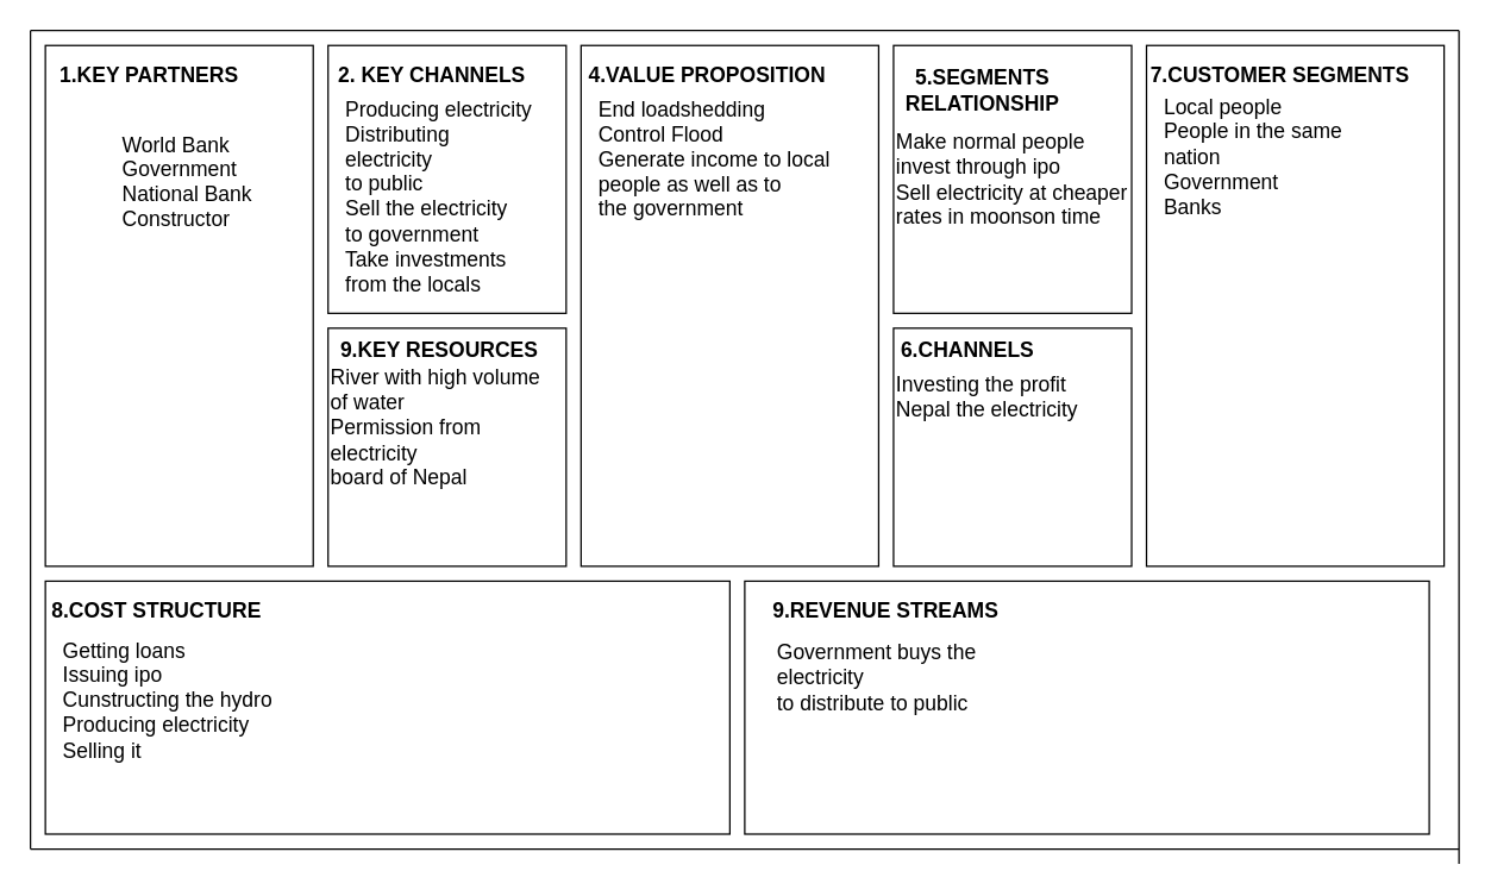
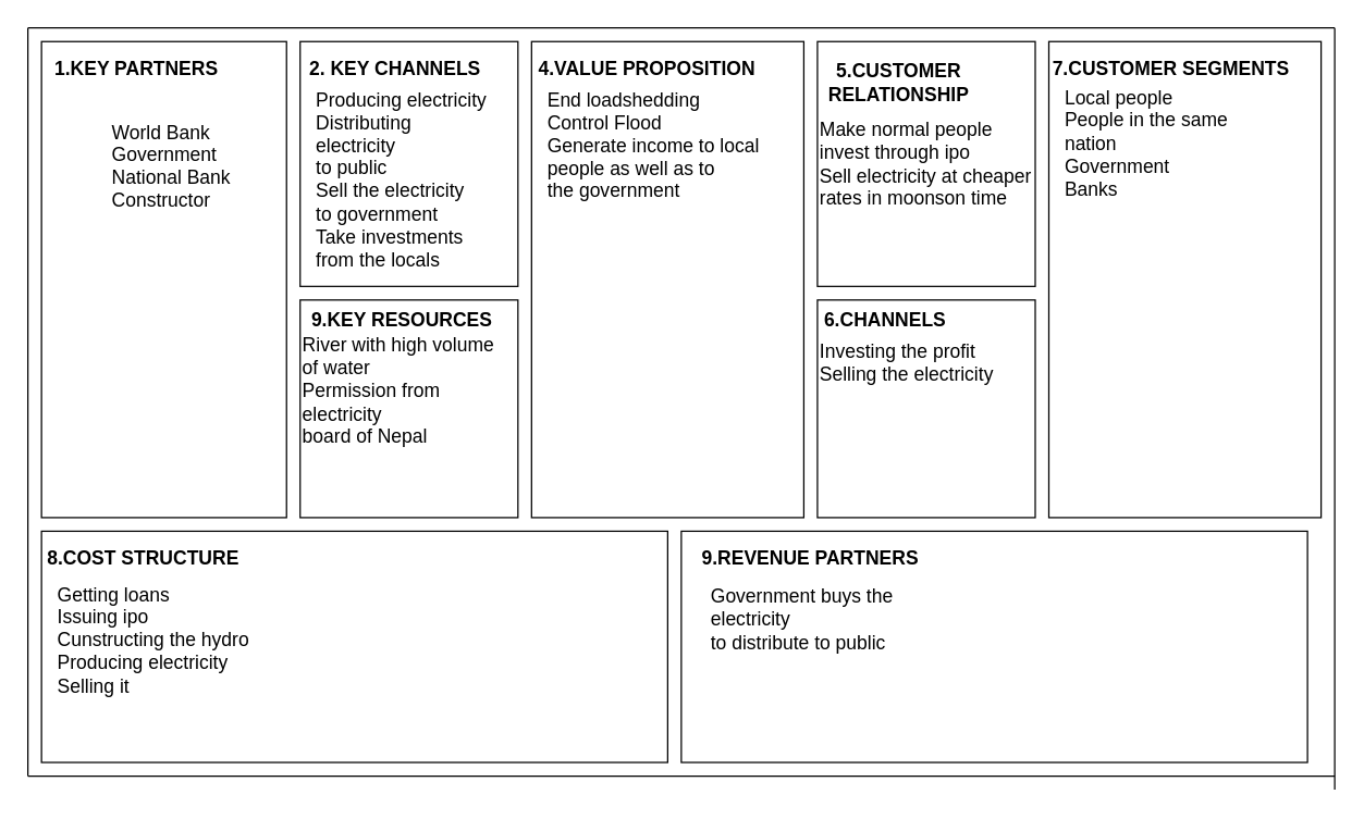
  <mxCell id="0" />
  <mxCell id="1" parent="0" />
  <mxCell id="2" value="" style="rounded=0;whiteSpace=wrap;html=1;" vertex="1" parent="1"><mxGeometry x="30" y="30" width="180" height="350" as="geometry" /></mxCell>
  <mxCell id="3" value="" style="rounded=0;whiteSpace=wrap;html=1;" vertex="1" parent="1"><mxGeometry x="390" y="30" width="200" height="350" as="geometry" /></mxCell>
  <mxCell id="4" value="" style="rounded=0;whiteSpace=wrap;html=1;" vertex="1" parent="1"><mxGeometry x="770" y="30" width="200" height="350" as="geometry" /></mxCell>
  <mxCell id="5" value="" style="rounded=0;whiteSpace=wrap;html=1;" vertex="1" parent="1"><mxGeometry x="220" y="30" width="160" height="180" as="geometry" /></mxCell>
  <mxCell id="6" value="" style="rounded=0;whiteSpace=wrap;html=1;" vertex="1" parent="1"><mxGeometry x="220" y="220" width="160" height="160" as="geometry" /></mxCell>
  <mxCell id="7" value="" style="rounded=0;whiteSpace=wrap;html=1;" vertex="1" parent="1"><mxGeometry x="600" y="220" width="160" height="160" as="geometry" /></mxCell>
  <mxCell id="8" value="" style="rounded=0;whiteSpace=wrap;html=1;" vertex="1" parent="1"><mxGeometry x="600" y="30" width="160" height="180" as="geometry" /></mxCell>
  <mxCell id="9" value="" style="rounded=0;whiteSpace=wrap;html=1;" vertex="1" parent="1"><mxGeometry x="30" y="390" width="460" height="170" as="geometry" /></mxCell>
  <mxCell id="10" value="" style="rounded=0;whiteSpace=wrap;html=1;" vertex="1" parent="1"><mxGeometry x="500" y="390" width="460" height="170" as="geometry" /></mxCell>
  <mxCell id="11" value="" style="endArrow=none;html=1;" edge="1" parent="1"><mxGeometry width="50" height="50" relative="1" as="geometry"><mxPoint y="20" as="sourcePoint" x="20" /><mxPoint x="980" y="20" as="targetPoint" /></mxGeometry></mxCell>
  <mxCell id="12" value="" style="endArrow=none;html=1;" edge="1" parent="1"><mxGeometry width="50" height="50" relative="1" as="geometry"><mxPoint x="980" y="580" as="sourcePoint" /><mxPoint x="980" y="20" as="targetPoint" /></mxGeometry></mxCell>
  <mxCell id="13" value="" style="endArrow=none;html=1;" edge="1" parent="1"><mxGeometry width="50" height="50" relative="1" as="geometry"><mxPoint y="570" as="sourcePoint" x="20" /><mxPoint x="980" y="570" as="targetPoint" /></mxGeometry></mxCell>
  <mxCell id="14" value="" style="endArrow=none;html=1;" edge="1" parent="1"><mxGeometry width="50" height="50" relative="1" as="geometry"><mxPoint y="570" as="sourcePoint" x="20" /><mxPoint y="20" as="targetPoint" x="20" /></mxGeometry></mxCell>
  <mxCell id="15" value="1.KEY PARTNERS" style="text;html=1;strokeColor=none;fillColor=none;align=center;verticalAlign=middle;whiteSpace=wrap;rounded=0;fontSize=14;fontStyle=1" vertex="1" parent="1"><mxGeometry x="30" y="40" width="140" height="20" as="geometry" /></mxCell>
  <mxCell id="16" value="2. KEY CHANNELS" style="text;html=1;strokeColor=none;fillColor=none;align=center;verticalAlign=middle;whiteSpace=wrap;rounded=0;fontSize=14;fontStyle=1" vertex="1" parent="1"><mxGeometry x="220" y="40" width="140" height="20" as="geometry" /></mxCell>
  <mxCell id="17" value="9.KEY RESOURCES" style="text;html=1;strokeColor=none;fillColor=none;align=center;verticalAlign=middle;whiteSpace=wrap;rounded=0;fontSize=14;fontStyle=1" vertex="1" parent="1"><mxGeometry x="220" y="225" width="150" height="20" as="geometry" /></mxCell>
  <mxCell id="18" value="4.VALUE PROPOSITION" style="text;html=1;strokeColor=none;fillColor=none;align=center;verticalAlign=middle;whiteSpace=wrap;rounded=0;fontSize=14;fontStyle=1" vertex="1" parent="1"><mxGeometry x="390" y="40" width="170" height="20" as="geometry" /></mxCell>
- <mxCell id="19" value="5.SEGMENTS RELATIONSHIP" style="text;html=1;strokeColor=none;fillColor=none;align=center;verticalAlign=middle;whiteSpace=wrap;rounded=0;fontSize=14;fontStyle=1" vertex="1" parent="1"><mxGeometry x="590" y="50" width="140" height="20" as="geometry" /></mxCell>
+ <mxCell id="19" value="5.CUSTOMER RELATIONSHIP" style="text;html=1;strokeColor=none;fillColor=none;align=center;verticalAlign=middle;whiteSpace=wrap;rounded=0;fontSize=14;fontStyle=1" vertex="1" parent="1"><mxGeometry x="590" y="50" width="140" height="20" as="geometry" /></mxCell>
  <mxCell id="20" value="6.CHANNELS" style="text;html=1;strokeColor=none;fillColor=none;align=center;verticalAlign=middle;whiteSpace=wrap;rounded=0;fontSize=14;fontStyle=1" vertex="1" parent="1"><mxGeometry x="600" y="225" width="100" height="20" as="geometry" /></mxCell>
  <mxCell id="21" value="7.CUSTOMER SEGMENTS" style="text;html=1;strokeColor=none;fillColor=none;align=center;verticalAlign=middle;whiteSpace=wrap;rounded=0;fontSize=14;fontStyle=1" vertex="1" parent="1"><mxGeometry x="770" y="40" width="180" height="20" as="geometry" /></mxCell>
  <mxCell id="22" value="8.COST STRUCTURE" style="text;html=1;strokeColor=none;fillColor=none;align=center;verticalAlign=middle;whiteSpace=wrap;rounded=0;fontSize=14;fontStyle=1" vertex="1" parent="1"><mxGeometry x="30" y="400" width="150" height="20" as="geometry" /></mxCell>
- <mxCell id="23" value="9.REVENUE STREAMS" style="text;html=1;strokeColor=none;fillColor=none;align=center;verticalAlign=middle;whiteSpace=wrap;rounded=0;fontSize=14;fontStyle=1" vertex="1" parent="1"><mxGeometry x="510" y="400" width="170" height="20" as="geometry" /></mxCell>
+ <mxCell id="23" value="9.REVENUE PARTNERS" style="text;html=1;strokeColor=none;fillColor=none;align=center;verticalAlign=middle;whiteSpace=wrap;rounded=0;fontSize=14;fontStyle=1" vertex="1" parent="1"><mxGeometry x="510" y="400" width="170" height="20" as="geometry" /></mxCell>
  <mxCell id="24" value="&lt;div&gt;World Bank&lt;/div&gt;&lt;div&gt;Government&lt;/div&gt;&lt;div&gt;National Bank&lt;/div&gt;&lt;div&gt;Constructor&lt;/div&gt;&lt;div&gt;&lt;br&gt;&lt;/div&gt;" style="text;html=1;strokeColor=none;fillColor=none;align=left;verticalAlign=middle;whiteSpace=wrap;rounded=0;fontSize=14;" vertex="1" parent="1"><mxGeometry x="80" y="70" width="110" height="120" as="geometry" /></mxCell>
  <mxCell id="25" value="&lt;div&gt;Producing electricity&lt;/div&gt;&lt;div&gt;Distributing electricity&lt;/div&gt;&lt;div&gt; to public&lt;/div&gt;&lt;div&gt;Sell the electricity &lt;br&gt;&lt;/div&gt;&lt;div&gt;to government &lt;br&gt;&lt;/div&gt;&lt;div&gt;Take investments&lt;/div&gt;&lt;div&gt; from the locals&lt;br&gt;&lt;/div&gt;&lt;div&gt;&lt;br&gt;&lt;/div&gt;" style="text;html=1;strokeColor=none;fillColor=none;align=left;verticalAlign=middle;whiteSpace=wrap;rounded=0;fontSize=14;" vertex="1" parent="1"><mxGeometry x="230" y="70" width="130" height="140" as="geometry" /></mxCell>
  <mxCell id="26" value="&lt;div&gt;River with high volume&lt;br&gt;&lt;/div&gt;&lt;div&gt;of water&lt;/div&gt;&lt;div&gt;Permission from electricity&lt;/div&gt;&lt;div&gt;board of Nepal&lt;/div&gt;&lt;div&gt;&lt;br&gt;&lt;/div&gt;" style="text;html=1;strokeColor=none;fillColor=none;align=left;verticalAlign=middle;whiteSpace=wrap;rounded=0;fontSize=14;" vertex="1" parent="1"><mxGeometry x="220" y="245" width="160" height="100" as="geometry" /></mxCell>
  <mxCell id="27" value="&lt;div&gt;Make normal people &lt;br&gt;&lt;/div&gt;&lt;div&gt;invest through ipo&lt;/div&gt;&lt;div&gt;Sell electricity at cheaper &lt;br&gt;&lt;/div&gt;&lt;div&gt;rates in moonson time&lt;br&gt;&lt;/div&gt;" style="text;html=1;strokeColor=none;fillColor=none;align=left;verticalAlign=middle;whiteSpace=wrap;rounded=0;fontSize=14;" vertex="1" parent="1"><mxGeometry x="600" y="60" width="170" height="120" as="geometry" /></mxCell>
- <mxCell id="28" value="&lt;div&gt;Investing the profit&lt;/div&gt;&lt;div&gt;Nepal the electricity&lt;/div&gt;&lt;div&gt;&lt;br&gt;&lt;/div&gt;" style="text;html=1;strokeColor=none;fillColor=none;align=left;verticalAlign=middle;whiteSpace=wrap;rounded=0;fontSize=14;" vertex="1" parent="1"><mxGeometry x="600" y="220" width="140" height="110" as="geometry" /></mxCell>
+ <mxCell id="28" value="&lt;div&gt;Investing the profit&lt;/div&gt;&lt;div&gt;Selling the electricity&lt;/div&gt;&lt;div&gt;&lt;br&gt;&lt;/div&gt;" style="text;html=1;strokeColor=none;fillColor=none;align=left;verticalAlign=middle;whiteSpace=wrap;rounded=0;fontSize=14;" vertex="1" parent="1"><mxGeometry x="600" y="220" width="140" height="110" as="geometry" /></mxCell>
  <mxCell id="29" value="&lt;div&gt;End loadshedding&lt;/div&gt;&lt;div&gt;Control Flood&lt;/div&gt;&lt;div&gt;Generate income to local &lt;br&gt;&lt;/div&gt;&lt;div&gt;people as well as to &lt;br&gt;&lt;/div&gt;&lt;div&gt;the government&lt;/div&gt;&lt;div&gt;&lt;br&gt;&lt;/div&gt;" style="text;html=1;strokeColor=none;fillColor=none;align=left;verticalAlign=middle;whiteSpace=wrap;rounded=0;fontSize=14;" vertex="1" parent="1"><mxGeometry x="400" y="80" width="170" height="70" as="geometry" /></mxCell>
  <mxCell id="30" value="&lt;div&gt;Local people&lt;/div&gt;&lt;div&gt;People in the same&lt;/div&gt;&lt;div&gt;nation&lt;/div&gt;&lt;div&gt;Government&lt;/div&gt;&lt;div&gt;Banks&lt;br&gt;&lt;/div&gt;" style="text;html=1;strokeColor=none;fillColor=none;align=left;verticalAlign=middle;whiteSpace=wrap;rounded=0;fontSize=14;" vertex="1" parent="1"><mxGeometry x="780" y="60" width="150" height="90" as="geometry" /></mxCell>
  <mxCell id="31" value="&lt;div&gt;Getting loans&lt;/div&gt;&lt;div&gt;Issuing ipo&lt;/div&gt;&lt;div&gt;Cunstructing the hydro&lt;/div&gt;&lt;div&gt;Producing electricity&lt;/div&gt;&lt;div&gt;Selling it&lt;br&gt;&lt;/div&gt;" style="text;html=1;strokeColor=none;fillColor=none;align=left;verticalAlign=middle;whiteSpace=wrap;rounded=0;fontSize=14;" vertex="1" parent="1"><mxGeometry x="40" y="420" width="180" height="100" as="geometry" /></mxCell>
  <mxCell id="32" value="&lt;div&gt;Government buys the electricity&lt;/div&gt;&lt;div&gt;to distribute to public&lt;br&gt;&lt;/div&gt;" style="text;html=1;strokeColor=none;fillColor=none;align=left;verticalAlign=middle;whiteSpace=wrap;rounded=0;fontSize=14;" vertex="1" parent="1"><mxGeometry x="520" y="410" width="190" height="90" as="geometry" /></mxCell>
